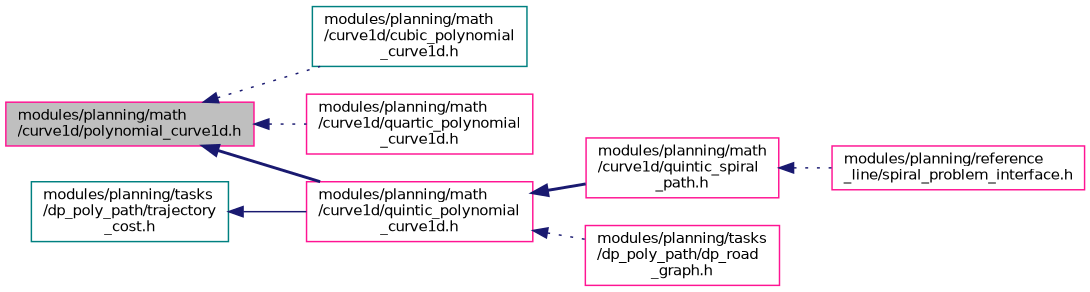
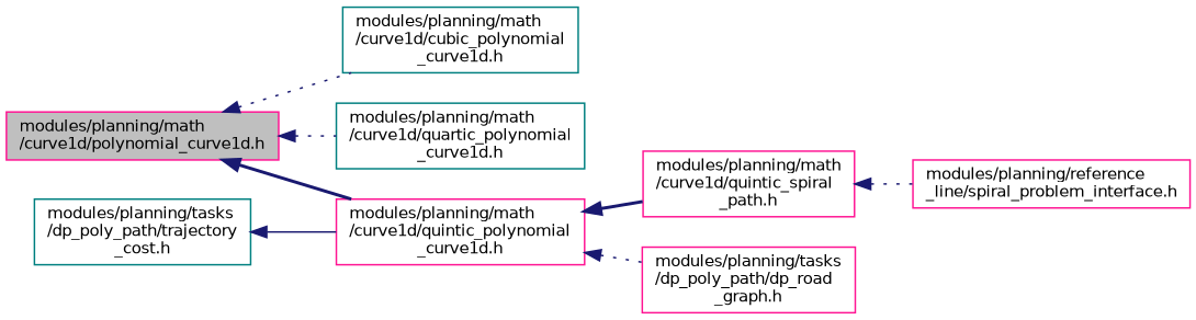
  digraph {
    rankdir=LR
    node [color=deeppink fillcolor=white fontname=Helvetica fontsize=10 shape=record style=filled]
    edge [color=midnightblue dir=back fontname=Helvetica fontsize=10 labelfontname=Helvetica labelfontsize=10 style=dotted]
    n1 [fillcolor=grey75 fontcolor=black height=0.2 label="modules/planning/math\l/curve1d/polynomial_curve1d.h" width=0.4]
    n2 [color=teal height=0.2 label="modules/planning/math\l/curve1d/cubic_polynomial\l_curve1d.h" width=0.4]
-   n3 [height=0.2 label="modules/planning/math\l/curve1d/quartic_polynomial\l_curve1d.h" width=0.4]
+   n3 [color=teal height=0.2 label="modules/planning/math\l/curve1d/quartic_polynomial\l_curve1d.h" width=0.4]
    n4 [height=0.2 label="modules/planning/math\l/curve1d/quintic_polynomial\l_curve1d.h" width=0.4]
    n5 [height=0.2 label="modules/planning/math\l/curve1d/quintic_spiral\l_path.h" width=0.4]
    n6 [height=0.2 label="modules/planning/tasks\l/dp_poly_path/dp_road\l_graph.h" width=0.4]
    n7 [height=0.2 label="modules/planning/reference\l_line/spiral_problem_interface.h" width=0.4]
    n8 [color=teal height=0.2 label="modules/planning/tasks\l/dp_poly_path/trajectory\l_cost.h" width=0.4]
    n1 -> n2
    n1 -> n3
    n1 -> n4 [style=bold]
    n4 -> n5 [style=bold]
    n4 -> n6
    n5 -> n7
    n8 -> n4 [style=solid]
  }
